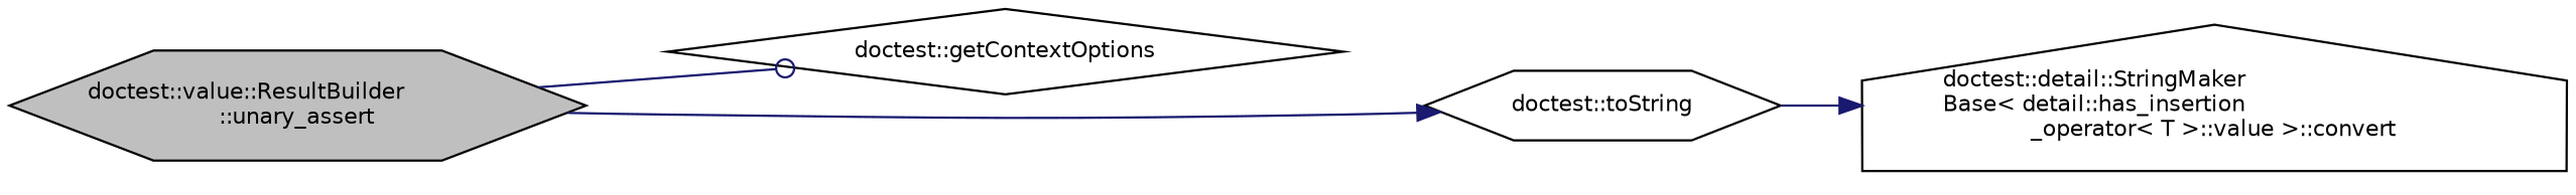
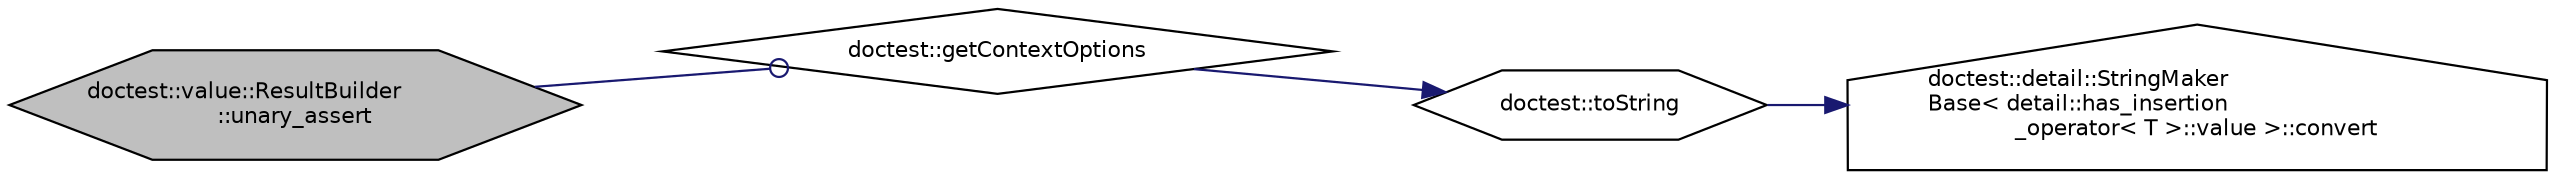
  digraph {
    rankdir=LR
    node [color=black fillcolor=white fontname=Helvetica fontsize=10 shape=hexagon style=filled]
    edge [arrowhead=normal color=midnightblue fontname=Helvetica fontsize=10 labelfontname=Helvetica labelfontsize=10 style=solid]
    n1 [fillcolor=grey75 fontcolor=black height=0.2 label="doctest::value::ResultBuilder\l::unary_assert" width=0.4]
    n2 [height=0.2 label="doctest::getContextOptions" shape=diamond width=0.4]
    n3 [height=0.2 label="doctest::toString" width=0.4]
    n4 [height=0.2 label="doctest::detail::StringMaker\lBase\< detail::has_insertion\l_operator\< T \>::value \>::convert" shape=house width=0.4]
    n1 -> n2 [arrowhead=odot]
-   n1 -> n3
+   n2 -> n3
    n3 -> n4
  }
